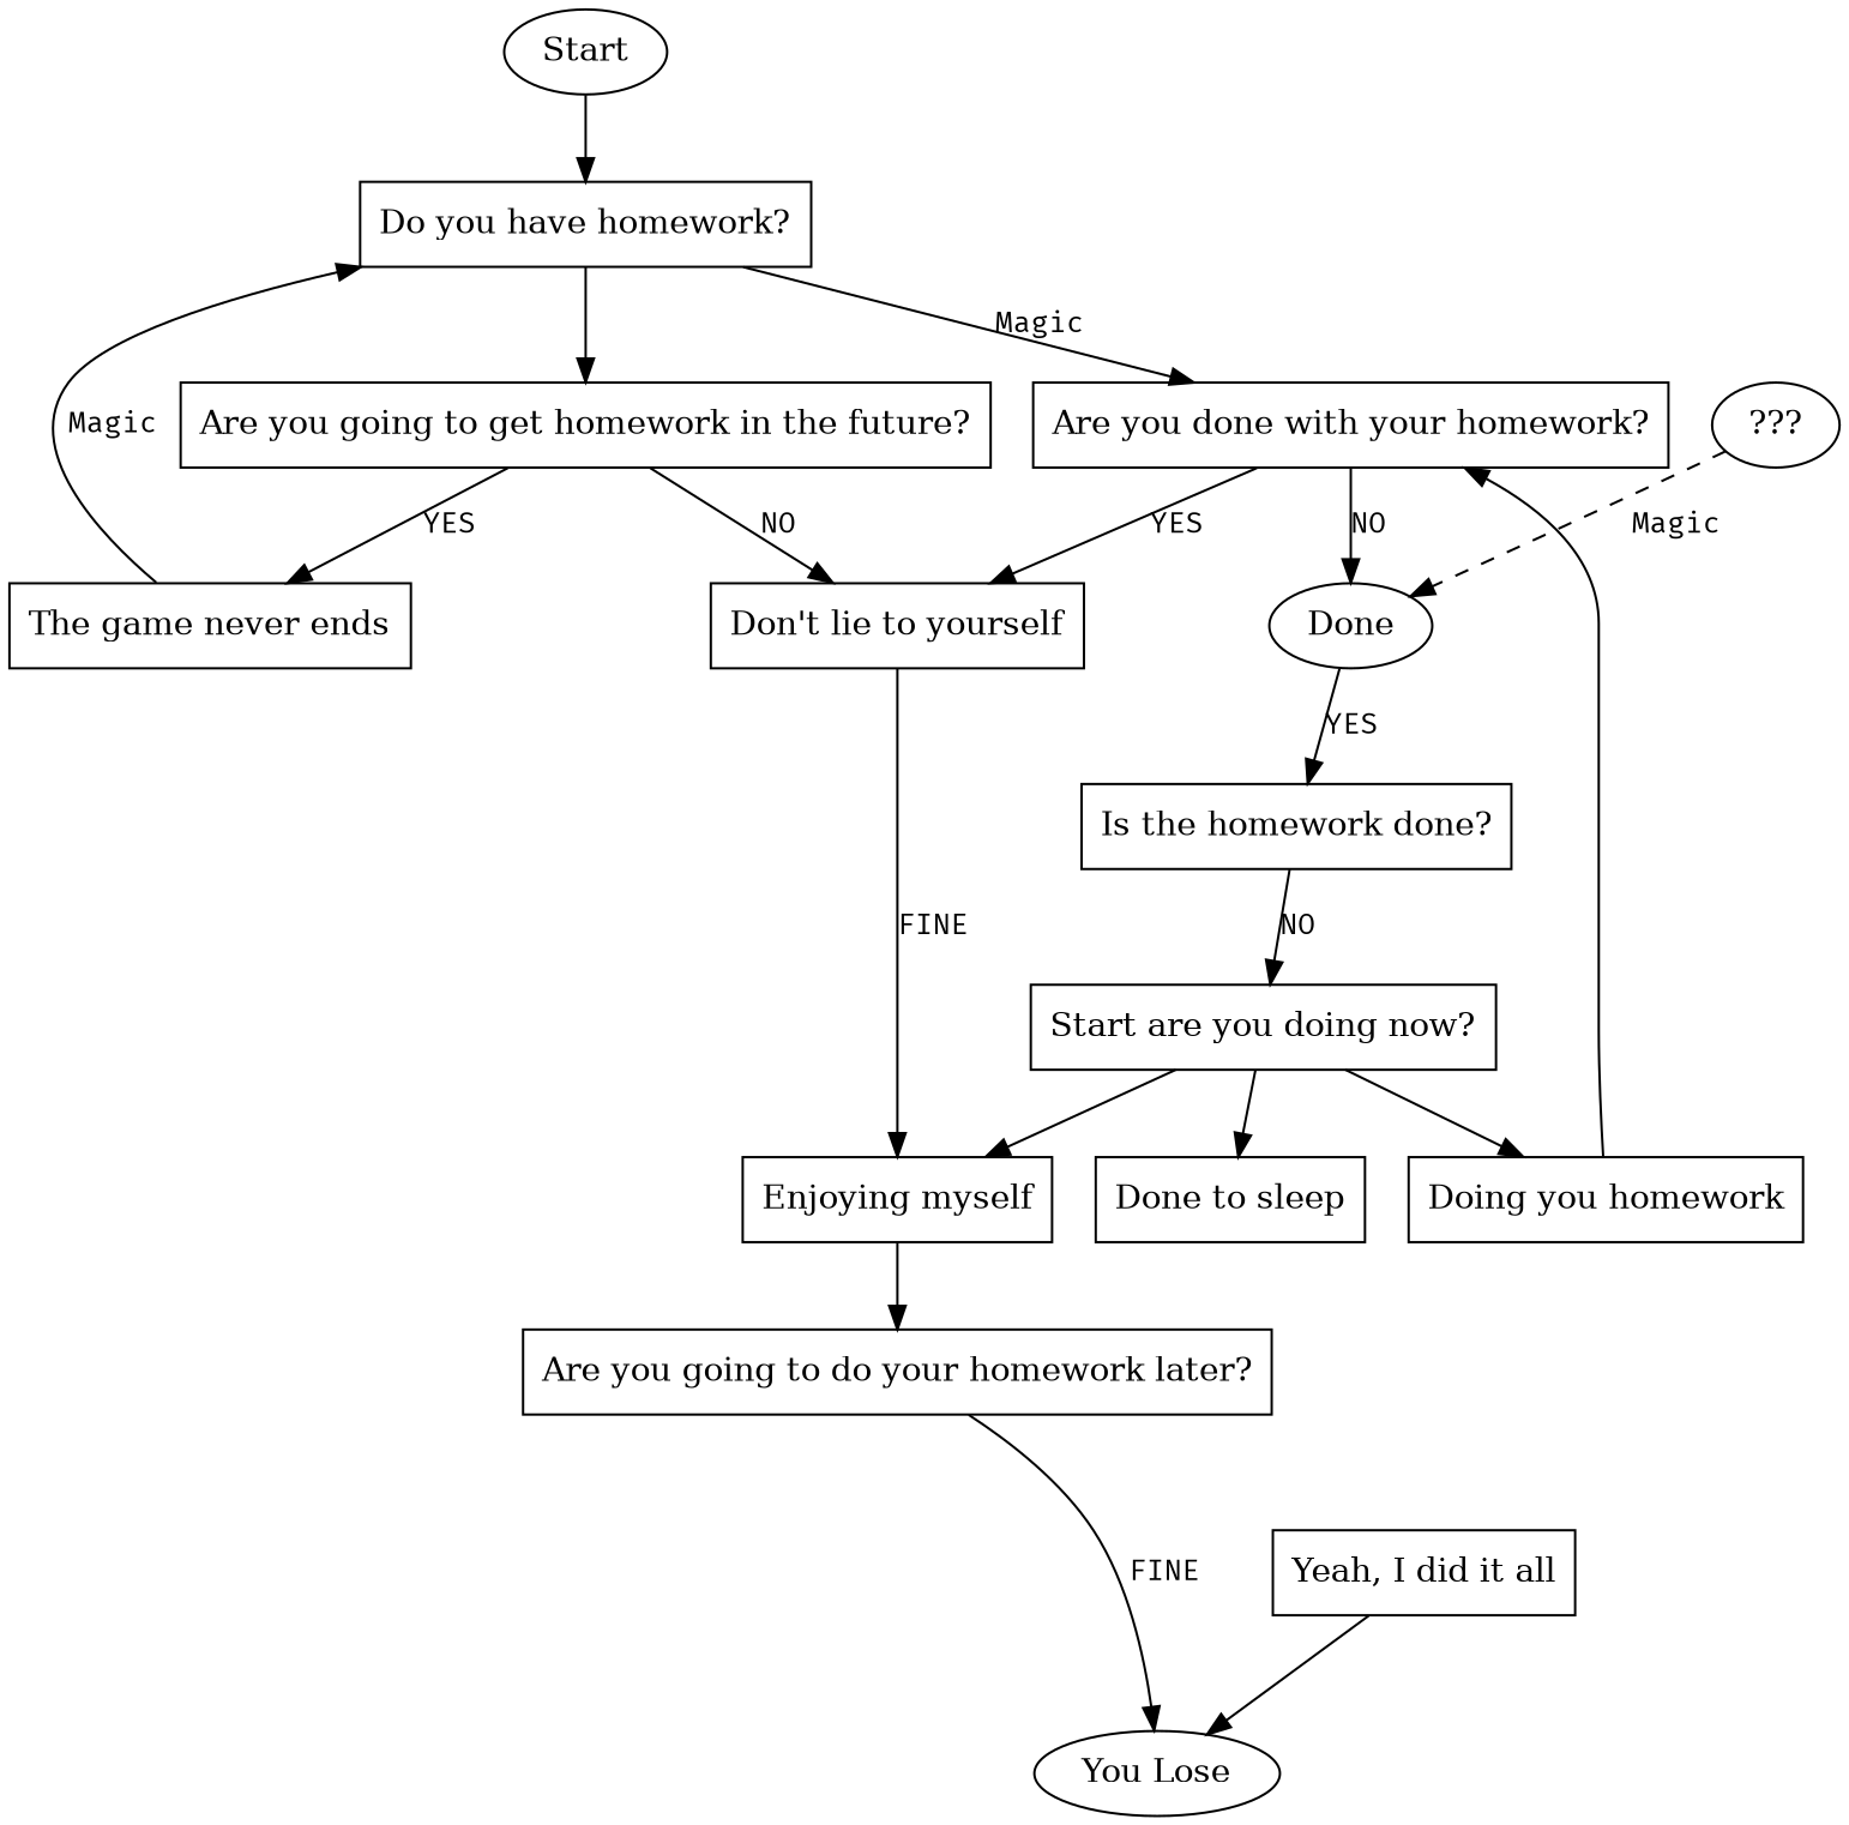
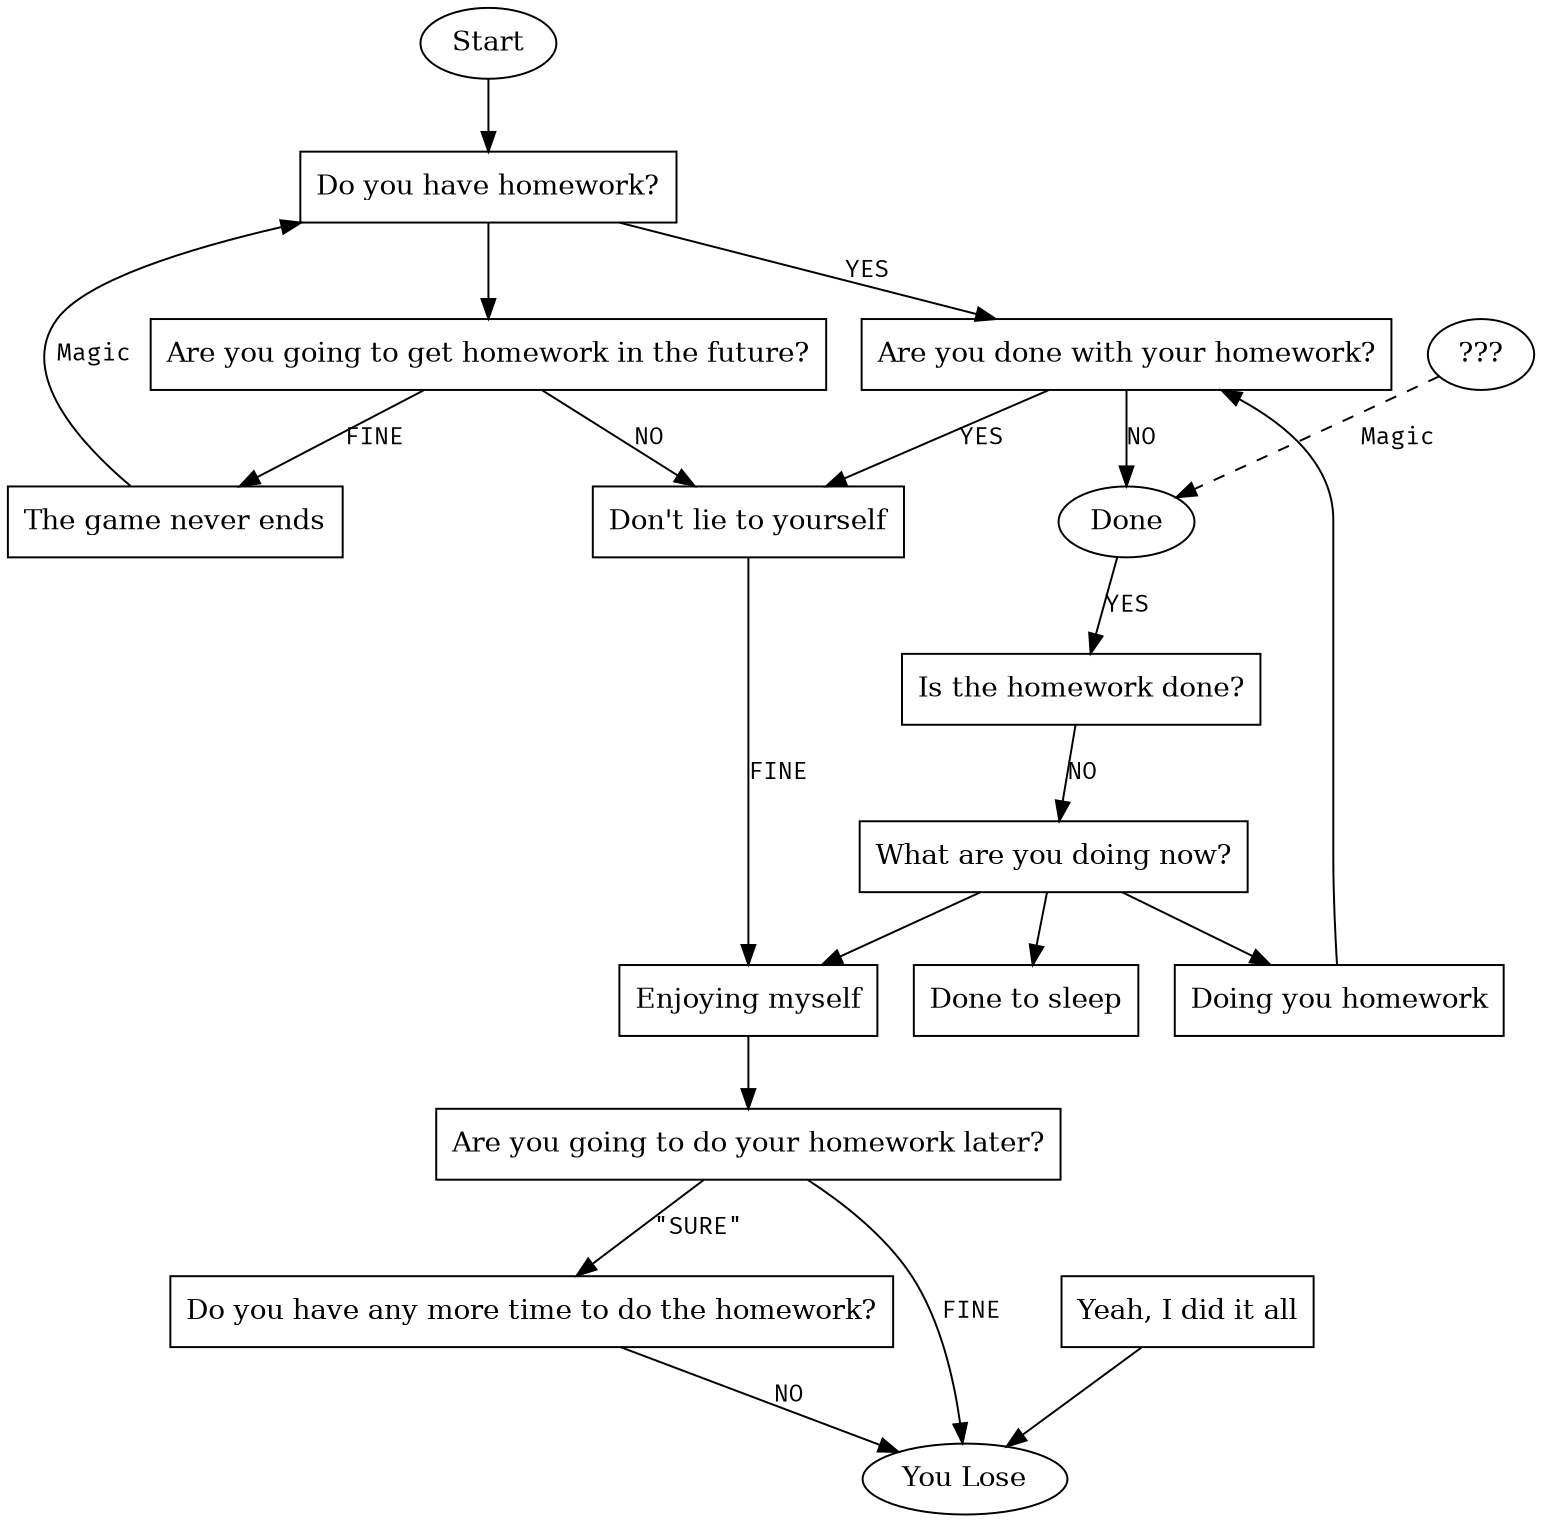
  digraph {
    node [shape=rectangle]
    edge [fontname="Fira Code" fontsize=12]
    Start [shape=oval]
    "Do you have homework?"
    "Are you going to get homework in the future?"
    "Are you done with your homework?"
    "???" [shape=oval]
    Done [shape=oval]
    "Is the homework done?"
    "You Lose" [shape=oval]
    "The game never ends"
    "Don't lie to yourself"
    "Enjoying myself"
-   "What are you doing now?" [label="Start are you doing now?"]
+   "Do you have any more time to do the homework?"
+   "What are you doing now?"
    n14 [label="Doing you homework"]
    n15 [label="Done to sleep"]
    "Are you going to do your homework later?"
    "Yeah, I did it all"
    Start -> "Do you have homework?"
    "Do you have homework?" -> "Are you going to get homework in the future?"
-   "Do you have homework?" -> "Are you done with your homework?" [label=Magic]
-   "Are you going to get homework in the future?" -> "The game never ends" [label=YES]
+   "Do you have homework?" -> "Are you done with your homework?" [label=YES]
+   "Are you going to get homework in the future?" -> "The game never ends" [label=FINE]
    "Are you going to get homework in the future?" -> "Don't lie to yourself" [label=NO]
    "Are you done with your homework?" -> Done [label=NO]
    "Are you done with your homework?" -> "Don't lie to yourself" [label=YES]
    "???" -> Done [label="  Magic" style=dashed]
    Done -> "Is the homework done?" [label=YES]
    "Is the homework done?" -> "What are you doing now?" [label=NO]
    "The game never ends" -> "Do you have homework?" [label=Magic]
    "Don't lie to yourself" -> "Enjoying myself" [label=FINE]
    "Enjoying myself" -> "Are you going to do your homework later?"
+   "Do you have any more time to do the homework?" -> "You Lose" [label=NO]
    "What are you doing now?" -> "Enjoying myself"
    "What are you doing now?" -> n14
    "What are you doing now?" -> n15
    n14 -> "Are you done with your homework?"
    "Are you going to do your homework later?" -> "You Lose" [label=FINE]
+   "Are you going to do your homework later?" -> "Do you have any more time to do the homework?" [label="\"SURE\""]
    "Yeah, I did it all" -> "You Lose"
  }
